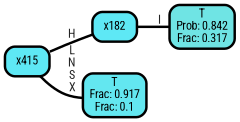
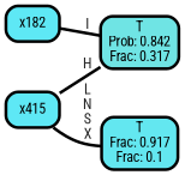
  graph {
    fontname="Roboto Condensed"
    rankdir=LR
    ranksep="0 equally"
    splines=straight
    node [color=black fillcolor="#5ee8f5" fontcolor=black fontname="Roboto Condensed" penwidth=3 shape=box style="filled, rounded"]
    edge [color=black fontcolor=grey14 fontname="Roboto Condensed" fontweight=bold penwidth=3]
    n1 [fillcolor="#6fe4e4" label="T\nProb: 0.842\nFrac: 0.317"]
    n2 [label=x182]
    n3 [label=x415]
    n4 [fillcolor="#63e7f0" label="T\nFrac: 0.917\nFrac: 0.1"]
    subgraph sub_1 {
      rank=same
    }
    n2 -- n1 [label=" I"]
-   n3 -- n2 [label=" H"]
+   n3 -- n1 [label=" H"]
    n3 -- n4 [label=" L\n N\n S\n X"]
  }
